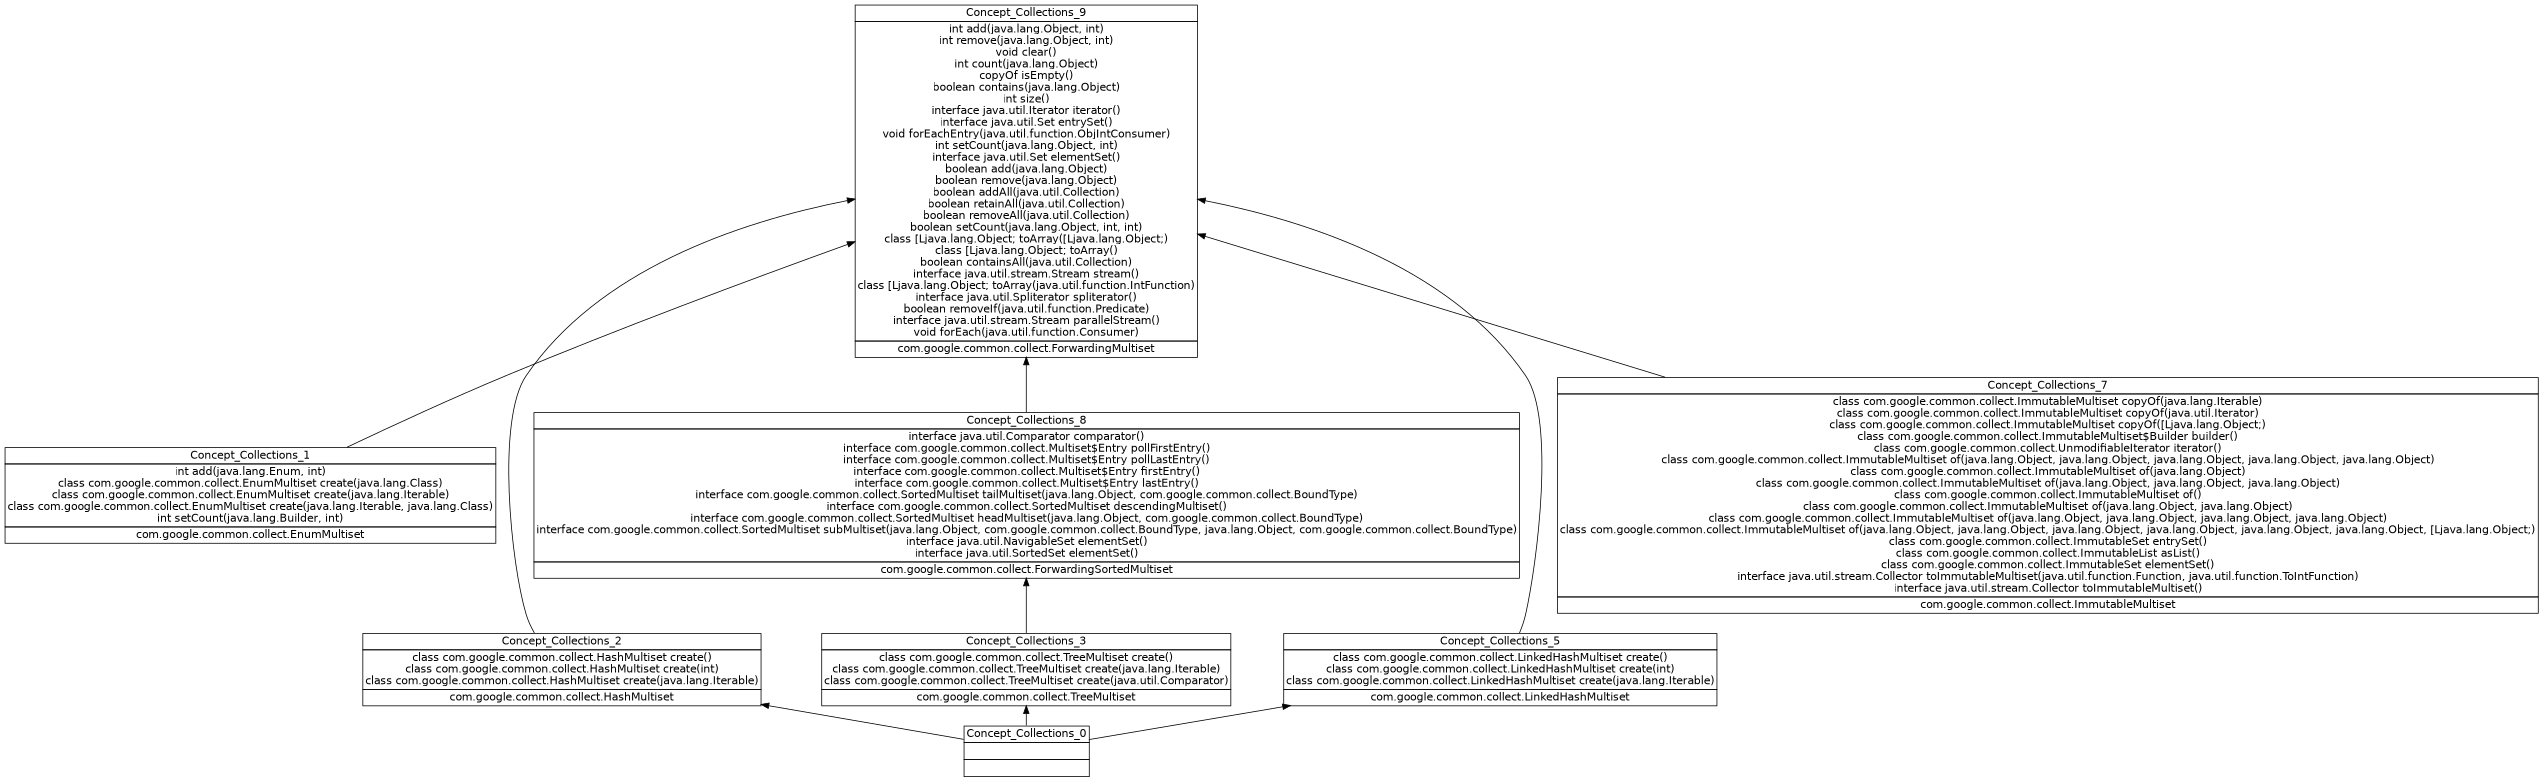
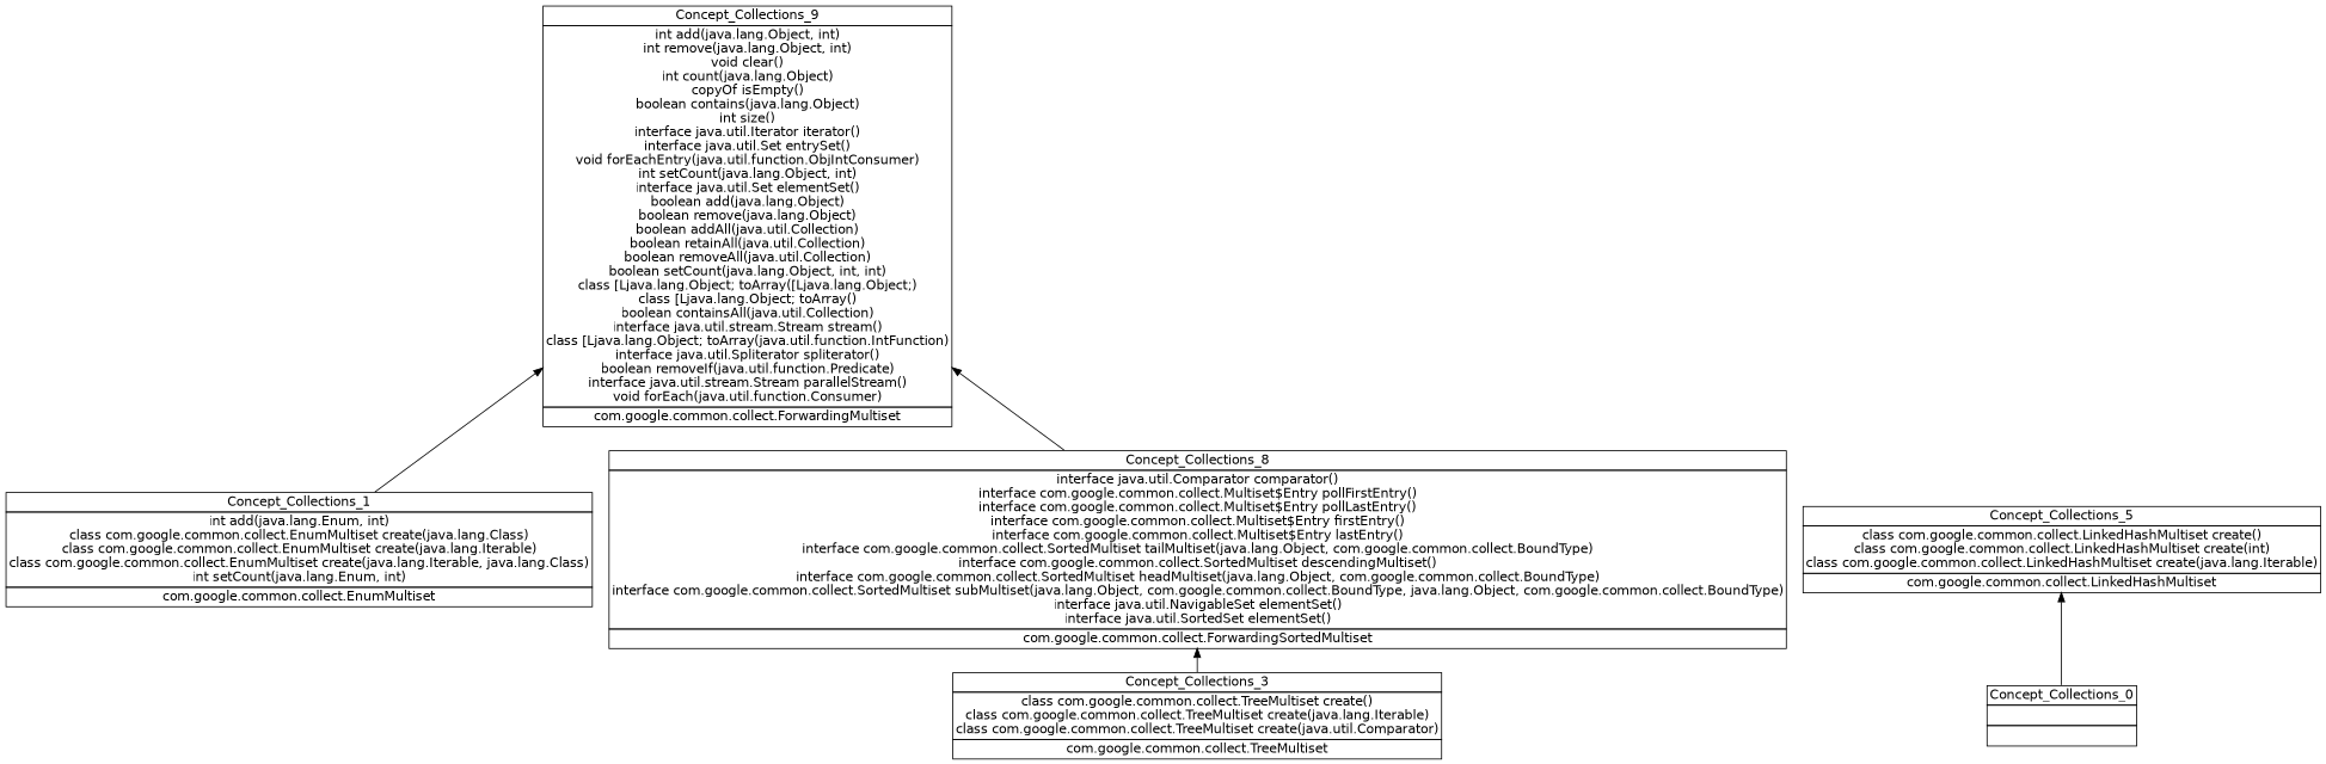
  digraph {
    nodesep=0.2
    rankdir=BT
    ranksep=0.3
    node [fontname="DejaVu Sans" margin="0.03,0.03" shape=none]
    edge [headport=p tailport=p]
    n1 [label=<<table border="0" cellborder="1" cellspacing="0" port="p"><tr><td>Concept_Collections_9</td></tr><tr><td>int add(java.lang.Object, int)<br/>int remove(java.lang.Object, int)<br/>void clear()<br/>int count(java.lang.Object)<br/>copyOf isEmpty()<br/>boolean contains(java.lang.Object)<br/>int size()<br/>interface java.util.Iterator iterator()<br/>interface java.util.Set entrySet()<br/>void forEachEntry(java.util.function.ObjIntConsumer)<br/>int setCount(java.lang.Object, int)<br/>interface java.util.Set elementSet()<br/>boolean add(java.lang.Object)<br/>boolean remove(java.lang.Object)<br/>boolean addAll(java.util.Collection)<br/>boolean retainAll(java.util.Collection)<br/>boolean removeAll(java.util.Collection)<br/>boolean setCount(java.lang.Object, int, int)<br/>class [Ljava.lang.Object; toArray([Ljava.lang.Object;)<br/>class [Ljava.lang.Object; toArray()<br/>boolean containsAll(java.util.Collection)<br/>interface java.util.stream.Stream stream()<br/>class [Ljava.lang.Object; toArray(java.util.function.IntFunction)<br/>interface java.util.Spliterator spliterator()<br/>boolean removeIf(java.util.function.Predicate)<br/>interface java.util.stream.Stream parallelStream()<br/>void forEach(java.util.function.Consumer)<br/></td></tr><tr><td>com.google.common.collect.ForwardingMultiset<br/></td></tr></table>>]
-   n2 [label=<<table border="0" cellborder="1" cellspacing="0" port="p"><tr><td>Concept_Collections_1</td></tr><tr><td>int add(java.lang.Enum, int)<br/>class com.google.common.collect.EnumMultiset create(java.lang.Class)<br/>class com.google.common.collect.EnumMultiset create(java.lang.Iterable)<br/>class com.google.common.collect.EnumMultiset create(java.lang.Iterable, java.lang.Class)<br/>int setCount(java.lang.Builder, int)<br/></td></tr><tr><td>com.google.common.collect.EnumMultiset<br/></td></tr></table>>]
+   n2 [label=<<table border="0" cellborder="1" cellspacing="0" port="p"><tr><td>Concept_Collections_1</td></tr><tr><td>int add(java.lang.Enum, int)<br/>class com.google.common.collect.EnumMultiset create(java.lang.Class)<br/>class com.google.common.collect.EnumMultiset create(java.lang.Iterable)<br/>class com.google.common.collect.EnumMultiset create(java.lang.Iterable, java.lang.Class)<br/>int setCount(java.lang.Enum, int)<br/></td></tr><tr><td>com.google.common.collect.EnumMultiset<br/></td></tr></table>>]
    n3 [label=<<table border="0" cellborder="1" cellspacing="0" port="p"><tr><td>Concept_Collections_0</td></tr><tr><td><br/></td></tr><tr><td><br/></td></tr></table>>]
-   n4 [label=<<table border="0" cellborder="1" cellspacing="0" port="p"><tr><td>Concept_Collections_2</td></tr><tr><td>class com.google.common.collect.HashMultiset create()<br/>class com.google.common.collect.HashMultiset create(int)<br/>class com.google.common.collect.HashMultiset create(java.lang.Iterable)<br/></td></tr><tr><td>com.google.common.collect.HashMultiset<br/></td></tr></table>>]
    n5 [label=<<table border="0" cellborder="1" cellspacing="0" port="p"><tr><td>Concept_Collections_3</td></tr><tr><td>class com.google.common.collect.TreeMultiset create()<br/>class com.google.common.collect.TreeMultiset create(java.lang.Iterable)<br/>class com.google.common.collect.TreeMultiset create(java.util.Comparator)<br/></td></tr><tr><td>com.google.common.collect.TreeMultiset<br/></td></tr></table>>]
    n6 [label=<<table border="0" cellborder="1" cellspacing="0" port="p"><tr><td>Concept_Collections_5</td></tr><tr><td>class com.google.common.collect.LinkedHashMultiset create()<br/>class com.google.common.collect.LinkedHashMultiset create(int)<br/>class com.google.common.collect.LinkedHashMultiset create(java.lang.Iterable)<br/></td></tr><tr><td>com.google.common.collect.LinkedHashMultiset<br/></td></tr></table>>]
    n7 [label=<<table border="0" cellborder="1" cellspacing="0" port="p"><tr><td>Concept_Collections_8</td></tr><tr><td>interface java.util.Comparator comparator()<br/>interface com.google.common.collect.Multiset$Entry pollFirstEntry()<br/>interface com.google.common.collect.Multiset$Entry pollLastEntry()<br/>interface com.google.common.collect.Multiset$Entry firstEntry()<br/>interface com.google.common.collect.Multiset$Entry lastEntry()<br/>interface com.google.common.collect.SortedMultiset tailMultiset(java.lang.Object, com.google.common.collect.BoundType)<br/>interface com.google.common.collect.SortedMultiset descendingMultiset()<br/>interface com.google.common.collect.SortedMultiset headMultiset(java.lang.Object, com.google.common.collect.BoundType)<br/>interface com.google.common.collect.SortedMultiset subMultiset(java.lang.Object, com.google.common.collect.BoundType, java.lang.Object, com.google.common.collect.BoundType)<br/>interface java.util.NavigableSet elementSet()<br/>interface java.util.SortedSet elementSet()<br/></td></tr><tr><td>com.google.common.collect.ForwardingSortedMultiset<br/></td></tr></table>>]
-   n8 [label=<<table border="0" cellborder="1" cellspacing="0" port="p"><tr><td>Concept_Collections_7</td></tr><tr><td>class com.google.common.collect.ImmutableMultiset copyOf(java.lang.Iterable)<br/>class com.google.common.collect.ImmutableMultiset copyOf(java.util.Iterator)<br/>class com.google.common.collect.ImmutableMultiset copyOf([Ljava.lang.Object;)<br/>class com.google.common.collect.ImmutableMultiset$Builder builder()<br/>class com.google.common.collect.UnmodifiableIterator iterator()<br/>class com.google.common.collect.ImmutableMultiset of(java.lang.Object, java.lang.Object, java.lang.Object, java.lang.Object, java.lang.Object)<br/>class com.google.common.collect.ImmutableMultiset of(java.lang.Object)<br/>class com.google.common.collect.ImmutableMultiset of(java.lang.Object, java.lang.Object, java.lang.Object)<br/>class com.google.common.collect.ImmutableMultiset of()<br/>class com.google.common.collect.ImmutableMultiset of(java.lang.Object, java.lang.Object)<br/>class com.google.common.collect.ImmutableMultiset of(java.lang.Object, java.lang.Object, java.lang.Object, java.lang.Object)<br/>class com.google.common.collect.ImmutableMultiset of(java.lang.Object, java.lang.Object, java.lang.Object, java.lang.Object, java.lang.Object, java.lang.Object, [Ljava.lang.Object;)<br/>class com.google.common.collect.ImmutableSet entrySet()<br/>class com.google.common.collect.ImmutableList asList()<br/>class com.google.common.collect.ImmutableSet elementSet()<br/>interface java.util.stream.Collector toImmutableMultiset(java.util.function.Function, java.util.function.ToIntFunction)<br/>interface java.util.stream.Collector toImmutableMultiset()<br/></td></tr><tr><td>com.google.common.collect.ImmutableMultiset<br/></td></tr></table>>]
    n2 -> n1
-   n3 -> n4
-   n3 -> n5
    n3 -> n6
-   n4 -> n1
    n5 -> n7
-   n6 -> n1
    n7 -> n1
-   n8 -> n1
  }
